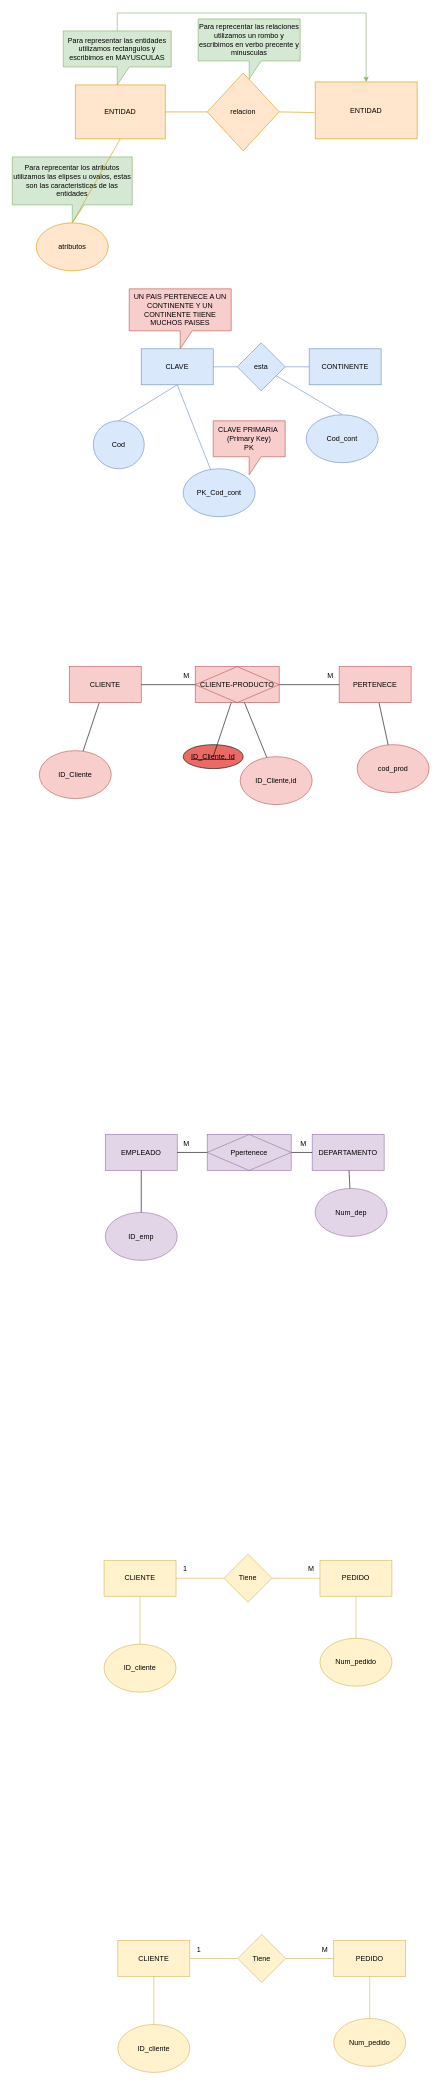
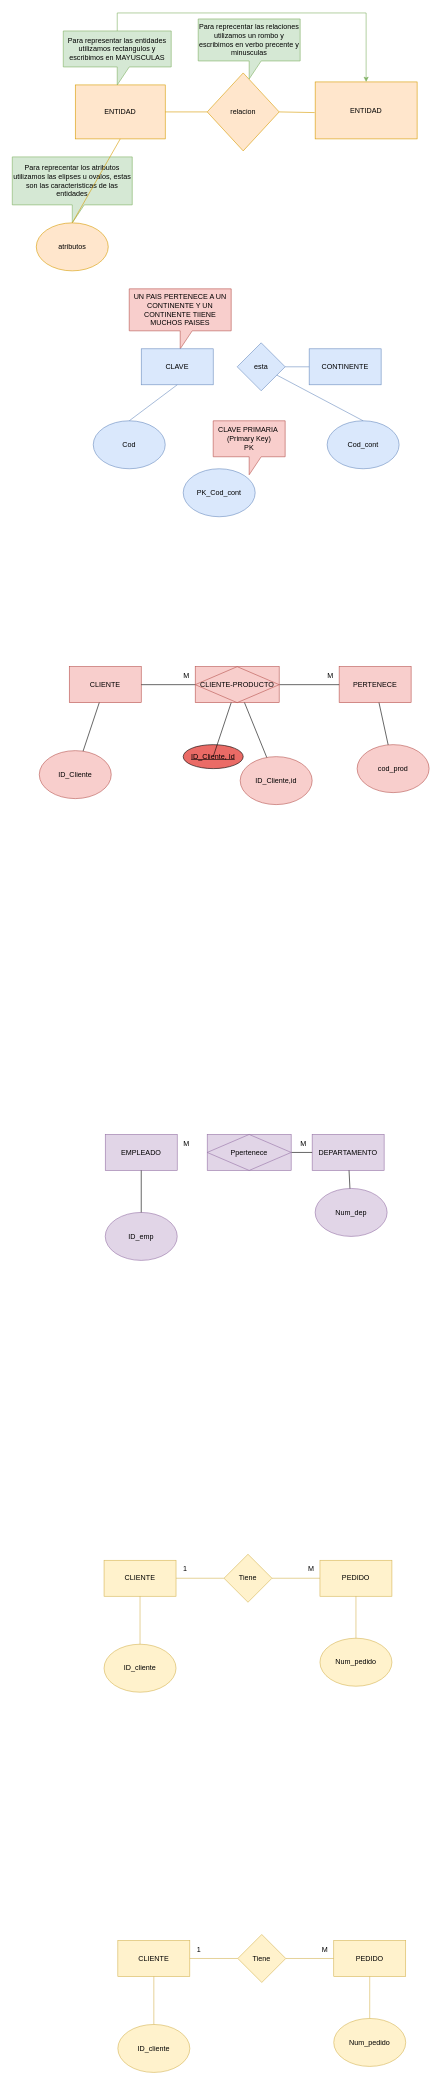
  <mxCell id="0" />
  <mxCell id="1" parent="0" />
  <mxCell id="2" value="ENTIDAD" style="rounded=0;whiteSpace=wrap;html=1;fillColor=#ffe6cc;strokeColor=#d79b00;" parent="1" vertex="1"><mxGeometry x="125" y="140" width="150" height="90" as="geometry" /></mxCell>
  <mxCell id="3" value="relacion" style="rhombus;whiteSpace=wrap;html=1;fillColor=#ffe6cc;strokeColor=#d79b00;" parent="1" vertex="1"><mxGeometry x="345" y="120" width="120" height="130" as="geometry" /></mxCell>
  <mxCell id="4" value="ENTIDAD" style="rounded=0;whiteSpace=wrap;html=1;fillColor=#ffe6cc;strokeColor=#d79b00;" parent="1" vertex="1"><mxGeometry x="525" y="135" width="170" height="95" as="geometry" /></mxCell>
  <mxCell id="5" value="UN PAIS PERTENECE A UN CONTINENTE Y UN CONTINENTE TIIENE MUCHOS PAISES" style="shape=callout;whiteSpace=wrap;html=1;perimeter=calloutPerimeter;fillColor=#f8cecc;strokeColor=#b85450;" parent="1" vertex="1"><mxGeometry x="215" y="480" width="170" height="100" as="geometry" /></mxCell>
  <mxCell id="6" value="esta" style="rhombus;whiteSpace=wrap;html=1;fillColor=#dae8fc;strokeColor=#6c8ebf;" parent="1" vertex="1"><mxGeometry x="395" y="570" width="80" height="80" as="geometry" /></mxCell>
  <mxCell id="7" value="CLAVE" style="rounded=0;whiteSpace=wrap;html=1;fillColor=#dae8fc;strokeColor=#6c8ebf;" parent="1" vertex="1"><mxGeometry x="235" y="580" width="120" height="60" as="geometry" /></mxCell>
  <mxCell id="8" value="CONTINENTE" style="rounded=0;whiteSpace=wrap;html=1;fillColor=#dae8fc;strokeColor=#6c8ebf;" parent="1" vertex="1"><mxGeometry x="515" y="580" width="120" height="60" as="geometry" /></mxCell>
- <mxCell id="9" value="" style="endArrow=none;html=1;rounded=0;exitX=1;exitY=0.5;exitDx=0;exitDy=0;entryX=0;entryY=0.5;entryDx=0;entryDy=0;fillColor=#dae8fc;strokeColor=#6c8ebf;" parent="1" source="7" target="6" edge="1"><mxGeometry width="50" height="50" relative="1" as="geometry"><mxPoint x="365" y="640" as="sourcePoint" /><mxPoint x="415" y="590" as="targetPoint" /></mxGeometry></mxCell>
- <mxCell id="10" value="Cod" style="ellipse;whiteSpace=wrap;html=1;fillColor=#dae8fc;strokeColor=#6c8ebf;" parent="1" vertex="1"><mxGeometry x="155" y="700" width="85" height="80" as="geometry" /></mxCell>
+ <mxCell id="10" value="Cod" style="ellipse;whiteSpace=wrap;html=1;fillColor=#dae8fc;strokeColor=#6c8ebf;" parent="1" vertex="1"><mxGeometry x="155" y="700" width="120" height="80" as="geometry" /></mxCell>
  <mxCell id="11" value="" style="endArrow=none;html=1;rounded=0;exitX=0.5;exitY=1;exitDx=0;exitDy=0;entryX=0.5;entryY=0;entryDx=0;entryDy=0;fillColor=#dae8fc;strokeColor=#6c8ebf;" parent="1" source="7" target="10" edge="1"><mxGeometry width="50" height="50" relative="1" as="geometry"><mxPoint x="367" y="625" as="sourcePoint" /><mxPoint x="405" y="620" as="targetPoint" /></mxGeometry></mxCell>
  <mxCell id="12" value="" style="endArrow=none;html=1;rounded=0;entryX=0;entryY=0.5;entryDx=0;entryDy=0;exitX=1;exitY=0.5;exitDx=0;exitDy=0;fillColor=#dae8fc;strokeColor=#6c8ebf;" parent="1" source="6" target="8" edge="1"><mxGeometry width="50" height="50" relative="1" as="geometry"><mxPoint x="445" y="740" as="sourcePoint" /><mxPoint x="225" y="710" as="targetPoint" /></mxGeometry></mxCell>
- <mxCell id="13" value="Cod_cont" style="ellipse;whiteSpace=wrap;html=1;fillColor=#dae8fc;strokeColor=#6c8ebf;" parent="1" vertex="1"><mxGeometry x="510" y="690" width="120" height="80" as="geometry" /></mxCell>
+ <mxCell id="13" value="Cod_cont" style="ellipse;whiteSpace=wrap;html=1;fillColor=#dae8fc;strokeColor=#6c8ebf;" parent="1" vertex="1"><mxGeometry x="545" y="700" width="120" height="80" as="geometry" /></mxCell>
  <mxCell id="14" value="" style="endArrow=none;html=1;rounded=0;exitX=0.5;exitY=0;exitDx=0;exitDy=0;fillColor=#dae8fc;strokeColor=#6c8ebf;" parent="1" source="13" target="6" edge="1"><mxGeometry width="50" height="50" relative="1" as="geometry"><mxPoint x="367" y="625" as="sourcePoint" /><mxPoint x="405" y="620" as="targetPoint" /></mxGeometry></mxCell>
  <mxCell id="15" value="PK_Cod_cont" style="ellipse;whiteSpace=wrap;html=1;fillColor=#dae8fc;strokeColor=#6c8ebf;" parent="1" vertex="1"><mxGeometry x="305" y="780" width="120" height="80" as="geometry" /></mxCell>
  <mxCell id="16" value="CLIENTE" style="rounded=0;whiteSpace=wrap;html=1;fillColor=#f8cecc;strokeColor=#b85450;" parent="1" vertex="1"><mxGeometry x="115" y="1110" width="120" height="60" as="geometry" /></mxCell>
  <mxCell id="17" value="ID_Cliente" style="ellipse;whiteSpace=wrap;html=1;fillColor=#f8cecc;strokeColor=#b85450;" parent="1" vertex="1"><mxGeometry x="65" y="1250" width="120" height="80" as="geometry" /></mxCell>
  <mxCell id="18" value="PERTENECE" style="rounded=0;whiteSpace=wrap;html=1;fillColor=#f8cecc;strokeColor=#b85450;" parent="1" vertex="1"><mxGeometry x="565" y="1110" width="120" height="60" as="geometry" /></mxCell>
  <mxCell id="19" value="cod_prod" style="ellipse;whiteSpace=wrap;html=1;fillColor=#f8cecc;strokeColor=#b85450;" parent="1" vertex="1"><mxGeometry x="595" y="1240" width="120" height="80" as="geometry" /></mxCell>
- <mxCell id="20" value="" style="endArrow=none;html=1;rounded=0;entryX=0.381;entryY=0.018;entryDx=0;entryDy=0;entryPerimeter=0;exitX=0.5;exitY=1;exitDx=0;exitDy=0;fillColor=#dae8fc;strokeColor=#6c8ebf;" parent="1" source="7" target="15" edge="1"><mxGeometry width="50" height="50" relative="1" as="geometry"><mxPoint x="295" y="670" as="sourcePoint" /><mxPoint x="225" y="710" as="targetPoint" /></mxGeometry></mxCell>
  <mxCell id="21" value="CLAVE PRIMARIA&amp;nbsp;&lt;div&gt;(Primary Key)&lt;/div&gt;&lt;div&gt;PK&lt;/div&gt;" style="shape=callout;whiteSpace=wrap;html=1;perimeter=calloutPerimeter;fillColor=#f8cecc;strokeColor=#b85450;" parent="1" vertex="1"><mxGeometry x="355" y="700" width="120" height="90" as="geometry" /></mxCell>
  <mxCell id="22" value="" style="endArrow=none;html=1;rounded=0;exitX=1;exitY=0.5;exitDx=0;exitDy=0;entryX=0;entryY=0.5;entryDx=0;entryDy=0;fillColor=#ffe6cc;strokeColor=#d79b00;" parent="1" source="2" target="3" edge="1"><mxGeometry width="50" height="50" relative="1" as="geometry"><mxPoint x="395" y="140" as="sourcePoint" /><mxPoint x="445" y="90" as="targetPoint" /></mxGeometry></mxCell>
  <mxCell id="23" value="" style="endArrow=none;html=1;rounded=0;entryX=-0.005;entryY=0.538;entryDx=0;entryDy=0;exitX=1;exitY=0.5;exitDx=0;exitDy=0;fillColor=#ffe6cc;strokeColor=#d79b00;entryPerimeter=0;" parent="1" source="3" target="4" edge="1"><mxGeometry width="50" height="50" relative="1" as="geometry"><mxPoint x="475" y="190" as="sourcePoint" /><mxPoint x="535" y="210" as="targetPoint" /></mxGeometry></mxCell>
  <mxCell id="24" value="ID_Cliente,id" style="ellipse;whiteSpace=wrap;html=1;fillColor=#f8cecc;strokeColor=#b85450;" parent="1" vertex="1"><mxGeometry x="400" y="1260" width="120" height="80" as="geometry" /></mxCell>
  <mxCell id="25" value="EMPLEADO" style="rounded=0;whiteSpace=wrap;html=1;fillColor=#e1d5e7;strokeColor=#9673a6;" parent="1" vertex="1"><mxGeometry x="175" y="1890" width="120" height="60" as="geometry" /></mxCell>
  <mxCell id="26" value="DEPARTAMENTO" style="rounded=0;whiteSpace=wrap;html=1;fillColor=#e1d5e7;strokeColor=#9673a6;" parent="1" vertex="1"><mxGeometry x="520" y="1890" width="120" height="60" as="geometry" /></mxCell>
  <mxCell id="27" value="Num_dep" style="ellipse;whiteSpace=wrap;html=1;fillColor=#e1d5e7;strokeColor=#9673a6;" parent="1" vertex="1"><mxGeometry x="525" y="1980" width="120" height="80" as="geometry" /></mxCell>
  <mxCell id="28" value="ID_emp" style="ellipse;whiteSpace=wrap;html=1;fillColor=#e1d5e7;strokeColor=#9673a6;" parent="1" vertex="1"><mxGeometry x="175" y="2020" width="120" height="80" as="geometry" /></mxCell>
  <mxCell id="29" value="CLIENTE" style="rounded=0;whiteSpace=wrap;html=1;fillColor=#fff2cc;strokeColor=#d6b656;" parent="1" vertex="1"><mxGeometry x="173" y="2600" width="120" height="60" as="geometry" /></mxCell>
  <mxCell id="30" value="PEDIDO" style="rounded=0;whiteSpace=wrap;html=1;fillColor=#fff2cc;strokeColor=#d6b656;" parent="1" vertex="1"><mxGeometry x="533" y="2600" width="120" height="60" as="geometry" /></mxCell>
  <mxCell id="31" value="Tiene" style="rhombus;whiteSpace=wrap;html=1;fillColor=#fff2cc;strokeColor=#d6b656;" parent="1" vertex="1"><mxGeometry x="373" y="2590" width="80" height="80" as="geometry" /></mxCell>
  <mxCell id="32" value="Num_pedido" style="ellipse;whiteSpace=wrap;html=1;fillColor=#fff2cc;strokeColor=#d6b656;" parent="1" vertex="1"><mxGeometry x="533" y="2730" width="120" height="80" as="geometry" /></mxCell>
  <mxCell id="33" value="" style="endArrow=none;html=1;rounded=0;exitX=1;exitY=0.5;exitDx=0;exitDy=0;entryX=0;entryY=0.5;entryDx=0;entryDy=0;fillColor=#fff2cc;strokeColor=#d6b656;" parent="1" source="29" target="31" edge="1"><mxGeometry width="50" height="50" relative="1" as="geometry"><mxPoint x="423" y="2720" as="sourcePoint" /><mxPoint x="473" y="2670" as="targetPoint" /></mxGeometry></mxCell>
  <mxCell id="34" value="" style="endArrow=none;html=1;rounded=0;exitX=0;exitY=0.5;exitDx=0;exitDy=0;entryX=1;entryY=0.5;entryDx=0;entryDy=0;fillColor=#fff2cc;strokeColor=#d6b656;" parent="1" source="30" target="31" edge="1"><mxGeometry width="50" height="50" relative="1" as="geometry"><mxPoint x="303" y="2650" as="sourcePoint" /><mxPoint x="383" y="2640" as="targetPoint" /></mxGeometry></mxCell>
  <mxCell id="35" value="" style="endArrow=none;html=1;rounded=0;exitX=0.5;exitY=1;exitDx=0;exitDy=0;entryX=0.5;entryY=0;entryDx=0;entryDy=0;fillColor=#fff2cc;strokeColor=#d6b656;" parent="1" source="30" target="32" edge="1"><mxGeometry width="50" height="50" relative="1" as="geometry"><mxPoint x="313" y="2660" as="sourcePoint" /><mxPoint x="393" y="2650" as="targetPoint" /></mxGeometry></mxCell>
  <mxCell id="36" value="ID_cliente" style="ellipse;whiteSpace=wrap;html=1;fillColor=#fff2cc;strokeColor=#d6b656;" parent="1" vertex="1"><mxGeometry x="173" y="2740" width="120" height="80" as="geometry" /></mxCell>
  <mxCell id="37" value="" style="endArrow=none;html=1;rounded=0;exitX=0.5;exitY=1;exitDx=0;exitDy=0;entryX=0.5;entryY=0;entryDx=0;entryDy=0;fillColor=#fff2cc;strokeColor=#d6b656;" parent="1" source="29" target="36" edge="1"><mxGeometry width="50" height="50" relative="1" as="geometry"><mxPoint x="293" y="2670" as="sourcePoint" /><mxPoint x="293" y="2730" as="targetPoint" /></mxGeometry></mxCell>
  <mxCell id="38" value="M" style="text;html=1;align=center;verticalAlign=middle;resizable=0;points=[];autosize=1;strokeColor=none;fillColor=none;" parent="1" vertex="1"><mxGeometry x="503" y="2600" width="30" height="30" as="geometry" /></mxCell>
  <mxCell id="39" value="1" style="text;html=1;align=center;verticalAlign=middle;resizable=0;points=[];autosize=1;strokeColor=none;fillColor=none;" parent="1" vertex="1"><mxGeometry x="293" y="2600" width="30" height="30" as="geometry" /></mxCell>
  <mxCell id="40" value="M" style="text;html=1;align=center;verticalAlign=middle;resizable=0;points=[];autosize=1;strokeColor=none;fillColor=none;" parent="1" vertex="1"><mxGeometry x="295" y="1890" width="30" height="30" as="geometry" /></mxCell>
  <mxCell id="41" value="M" style="text;html=1;align=center;verticalAlign=middle;resizable=0;points=[];autosize=1;strokeColor=none;fillColor=none;" parent="1" vertex="1"><mxGeometry x="490" y="1890" width="30" height="30" as="geometry" /></mxCell>
  <mxCell id="42" value="CLIENTE" style="rounded=0;whiteSpace=wrap;html=1;fillColor=#fff2cc;strokeColor=#d6b656;" parent="1" vertex="1"><mxGeometry x="196" y="3234" width="120" height="60" as="geometry" /></mxCell>
  <mxCell id="43" value="PEDIDO" style="rounded=0;whiteSpace=wrap;html=1;fillColor=#fff2cc;strokeColor=#d6b656;" parent="1" vertex="1"><mxGeometry x="556" y="3234" width="120" height="60" as="geometry" /></mxCell>
  <mxCell id="44" value="Tiene" style="rhombus;whiteSpace=wrap;html=1;fillColor=#fff2cc;strokeColor=#d6b656;" parent="1" vertex="1"><mxGeometry x="396" y="3224" width="80" height="80" as="geometry" /></mxCell>
  <mxCell id="45" value="Num_pedido" style="ellipse;whiteSpace=wrap;html=1;fillColor=#fff2cc;strokeColor=#d6b656;" parent="1" vertex="1"><mxGeometry x="556" y="3364" width="120" height="80" as="geometry" /></mxCell>
  <mxCell id="46" value="" style="endArrow=none;html=1;rounded=0;exitX=1;exitY=0.5;exitDx=0;exitDy=0;entryX=0;entryY=0.5;entryDx=0;entryDy=0;fillColor=#fff2cc;strokeColor=#d6b656;" parent="1" source="42" target="44" edge="1"><mxGeometry width="50" height="50" relative="1" as="geometry"><mxPoint x="446" y="3354" as="sourcePoint" /><mxPoint x="496" y="3304" as="targetPoint" /></mxGeometry></mxCell>
  <mxCell id="47" value="" style="endArrow=none;html=1;rounded=0;exitX=0;exitY=0.5;exitDx=0;exitDy=0;entryX=1;entryY=0.5;entryDx=0;entryDy=0;fillColor=#fff2cc;strokeColor=#d6b656;" parent="1" source="43" target="44" edge="1"><mxGeometry width="50" height="50" relative="1" as="geometry"><mxPoint x="326" y="3284" as="sourcePoint" /><mxPoint x="406" y="3274" as="targetPoint" /></mxGeometry></mxCell>
  <mxCell id="48" value="" style="endArrow=none;html=1;rounded=0;exitX=0.5;exitY=1;exitDx=0;exitDy=0;entryX=0.5;entryY=0;entryDx=0;entryDy=0;fillColor=#fff2cc;strokeColor=#d6b656;" parent="1" source="43" target="45" edge="1"><mxGeometry width="50" height="50" relative="1" as="geometry"><mxPoint x="336" y="3294" as="sourcePoint" /><mxPoint x="416" y="3284" as="targetPoint" /></mxGeometry></mxCell>
  <mxCell id="49" value="ID_cliente" style="ellipse;whiteSpace=wrap;html=1;fillColor=#fff2cc;strokeColor=#d6b656;" parent="1" vertex="1"><mxGeometry x="196" y="3374" width="120" height="80" as="geometry" /></mxCell>
  <mxCell id="50" value="" style="endArrow=none;html=1;rounded=0;exitX=0.5;exitY=1;exitDx=0;exitDy=0;entryX=0.5;entryY=0;entryDx=0;entryDy=0;fillColor=#fff2cc;strokeColor=#d6b656;" parent="1" source="42" target="49" edge="1"><mxGeometry width="50" height="50" relative="1" as="geometry"><mxPoint x="316" y="3304" as="sourcePoint" /><mxPoint x="316" y="3364" as="targetPoint" /></mxGeometry></mxCell>
  <mxCell id="51" value="M" style="text;html=1;align=center;verticalAlign=middle;resizable=0;points=[];autosize=1;strokeColor=none;fillColor=none;" parent="1" vertex="1"><mxGeometry x="526" y="3234" width="30" height="30" as="geometry" /></mxCell>
  <mxCell id="52" value="1" style="text;html=1;align=center;verticalAlign=middle;resizable=0;points=[];autosize=1;strokeColor=none;fillColor=none;" parent="1" vertex="1"><mxGeometry x="316" y="3234" width="30" height="30" as="geometry" /></mxCell>
  <mxCell id="53" value="M" style="text;html=1;align=center;verticalAlign=middle;resizable=0;points=[];autosize=1;" parent="1" vertex="1"><mxGeometry x="295" y="1110" width="30" height="30" as="geometry" /></mxCell>
  <mxCell id="54" value="M" style="text;html=1;align=center;verticalAlign=middle;resizable=0;points=[];autosize=1;" parent="1" vertex="1"><mxGeometry x="535" y="1110" width="30" height="30" as="geometry" /></mxCell>
  <mxCell id="55" value="Para reprecentar las relaciones utilizamos un rombo y escribimos en verbo precente y minusculas" style="shape=callout;whiteSpace=wrap;html=1;perimeter=calloutPerimeter;fillColor=#d5e8d4;strokeColor=#82b366;" parent="1" vertex="1"><mxGeometry x="330" y="30" width="170" height="100" as="geometry" /></mxCell>
  <mxCell id="56" value="Para reprecentar los atributos utilizamos las elipses u ovalos, estas son las caracteristicas de las entidades" style="shape=callout;whiteSpace=wrap;html=1;perimeter=calloutPerimeter;fillColor=#d5e8d4;strokeColor=#82b366;" parent="1" vertex="1"><mxGeometry x="20" y="260" width="200" height="110" as="geometry" /></mxCell>
  <mxCell id="57" style="edgeStyle=orthogonalEdgeStyle;rounded=0;orthogonalLoop=1;jettySize=auto;html=1;entryX=0.5;entryY=0;entryDx=0;entryDy=0;fillColor=#d5e8d4;strokeColor=#82b366;" parent="1" source="58" target="4" edge="1"><mxGeometry relative="1" as="geometry"><Array as="points"><mxPoint x="195" y="20" /><mxPoint x="610" y="20" /></Array></mxGeometry></mxCell>
  <mxCell id="58" value="Para representar las entidades utilizamos rectangulos y escribimos en MAYUSCULAS" style="shape=callout;whiteSpace=wrap;html=1;perimeter=calloutPerimeter;fillColor=#d5e8d4;strokeColor=#82b366;position2=0.5;" parent="1" vertex="1"><mxGeometry x="105" y="50" width="180" height="90" as="geometry" /></mxCell>
  <mxCell id="59" value="" style="endArrow=none;html=1;rounded=0;exitX=0.5;exitY=1;exitDx=0;exitDy=0;fillColor=#ffe6cc;strokeColor=#d79b00;entryX=0.5;entryY=0;entryDx=0;entryDy=0;" parent="1" source="2" target="60" edge="1"><mxGeometry width="50" height="50" relative="1" as="geometry"><mxPoint x="285" y="195" as="sourcePoint" /><mxPoint x="115" y="280" as="targetPoint" /></mxGeometry></mxCell>
  <mxCell id="60" value="atributos" style="ellipse;whiteSpace=wrap;html=1;fillColor=#ffe6cc;strokeColor=#d79b00;" parent="1" vertex="1"><mxGeometry x="60" y="370" width="120" height="80" as="geometry" /></mxCell>
  <mxCell id="61" value="ID_Cliente, Id" style="ellipse;whiteSpace=wrap;html=1;align=center;fontStyle=4;fillColor=#EA6B66;" parent="1" vertex="1"><mxGeometry x="305" y="1240" width="100" height="40" as="geometry" /></mxCell>
  <mxCell id="62" value="" style="endArrow=none;html=1;rounded=0;" edge="1" parent="1" source="64" target="18"><mxGeometry relative="1" as="geometry"><mxPoint x="215" y="1040" as="sourcePoint" /><mxPoint x="375" y="1040" as="targetPoint" /></mxGeometry></mxCell>
  <mxCell id="63" value="" style="endArrow=none;html=1;rounded=0;" edge="1" parent="1" source="16" target="64"><mxGeometry relative="1" as="geometry"><mxPoint x="235" y="1149" as="sourcePoint" /><mxPoint x="565" y="1141" as="targetPoint" /></mxGeometry></mxCell>
  <mxCell id="64" value="CLIENTE-PRODUCTO" style="shape=associativeEntity;whiteSpace=wrap;html=1;align=center;fillColor=#f8cecc;strokeColor=#b85450;" parent="1" vertex="1"><mxGeometry x="325" y="1110" width="140" height="60" as="geometry" /></mxCell>
  <mxCell id="65" value="" style="endArrow=none;html=1;rounded=0;" edge="1" parent="1" source="16" target="17"><mxGeometry relative="1" as="geometry"><mxPoint x="-35" y="1400" as="sourcePoint" /><mxPoint x="125" y="1400" as="targetPoint" /></mxGeometry></mxCell>
  <mxCell id="66" value="" style="endArrow=none;html=1;rounded=0;" edge="1" parent="1" source="64"><mxGeometry relative="1" as="geometry"><mxPoint x="145" y="1390" as="sourcePoint" /><mxPoint x="355" y="1260" as="targetPoint" /></mxGeometry></mxCell>
  <mxCell id="67" value="" style="endArrow=none;html=1;rounded=0;" edge="1" parent="1" source="64" target="24"><mxGeometry relative="1" as="geometry"><mxPoint x="495" y="1270" as="sourcePoint" /><mxPoint x="655" y="1270" as="targetPoint" /></mxGeometry></mxCell>
  <mxCell id="68" value="" style="endArrow=none;html=1;rounded=0;" edge="1" parent="1" source="19" target="18"><mxGeometry relative="1" as="geometry"><mxPoint x="595" y="1360" as="sourcePoint" /><mxPoint x="755" y="1360" as="targetPoint" /></mxGeometry></mxCell>
  <mxCell id="69" value="" style="endArrow=none;html=1;rounded=0;" edge="1" parent="1" source="25" target="28"><mxGeometry relative="1" as="geometry"><mxPoint x="235" y="1990" as="sourcePoint" /><mxPoint x="395" y="1990" as="targetPoint" /></mxGeometry></mxCell>
  <mxCell id="70" value="" style="endArrow=none;html=1;rounded=0;" edge="1" parent="1" source="72" target="26"><mxGeometry relative="1" as="geometry"><mxPoint x="375" y="2010" as="sourcePoint" /><mxPoint x="535" y="2010" as="targetPoint" /></mxGeometry></mxCell>
- <mxCell id="71" value="" style="endArrow=none;html=1;rounded=0;" edge="1" parent="1" source="25" target="72"><mxGeometry relative="1" as="geometry"><mxPoint x="295" y="1920" as="sourcePoint" /><mxPoint x="520" y="1920" as="targetPoint" /></mxGeometry></mxCell>
  <mxCell id="72" value="Ppertenece" style="shape=associativeEntity;whiteSpace=wrap;html=1;align=center;fillColor=#e1d5e7;strokeColor=#9673a6;" parent="1" vertex="1"><mxGeometry x="345" y="1890" width="140" height="60" as="geometry" /></mxCell>
  <mxCell id="73" value="" style="endArrow=none;html=1;rounded=0;" edge="1" parent="1" source="26" target="27"><mxGeometry relative="1" as="geometry"><mxPoint x="485" y="2010" as="sourcePoint" /><mxPoint x="645" y="2010" as="targetPoint" /></mxGeometry></mxCell>
